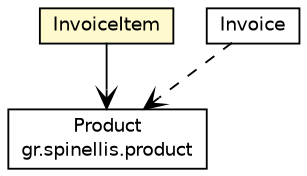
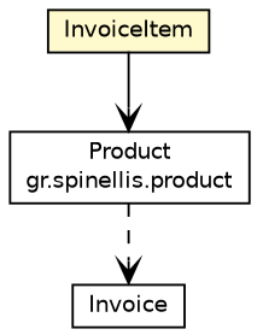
  digraph {
    nodesep=0.25
    ranksep=0.5
    node [fontcolor=black fontname=Helvetica fontsize=10 margin=0 shape=plaintext]
    edge [arrowhead=open color=black fontname=Helvetica fontsize=10 labelfontname=Helvetica labelfontsize=10]
    n1 [height=0 label=<<table title="gr.spinellis.invoice.InvoiceItem" border="0" cellborder="1" cellspacing="0" cellpadding="2" bgcolor="lemonChiffon" href="InvoiceItem.html" target="_parent"><tr><td><table border="0" cellspacing="0" cellpadding="1"><tr><td align="center" balign="center"> InvoiceItem </td></tr></table></td></tr></table>> width=0]
    n2 [height=0 label=<<table title="gr.spinellis.product.Product" border="0" cellborder="1" cellspacing="0" cellpadding="2" href="../product/Product.html" target="_parent"><tr><td><table border="0" cellspacing="0" cellpadding="1"><tr><td align="center" balign="center"> Product </td></tr><tr><td align="center" balign="center"> gr.spinellis.product </td></tr></table></td></tr></table>> width=0]
    n3 [height=0 label=<<table title="gr.spinellis.invoice.Invoice" border="0" cellborder="1" cellspacing="0" cellpadding="2" href="Invoice.html" target="_parent"><tr><td><table border="0" cellspacing="0" cellpadding="1"><tr><td align="center" balign="center"> Invoice </td></tr></table></td></tr></table>> width=0]
    n1 -> n2 [weight=1]
-   n3 -> n2 [style=dashed weight=0]
+   n2 -> n3 [style=dashed weight=0]
  }
